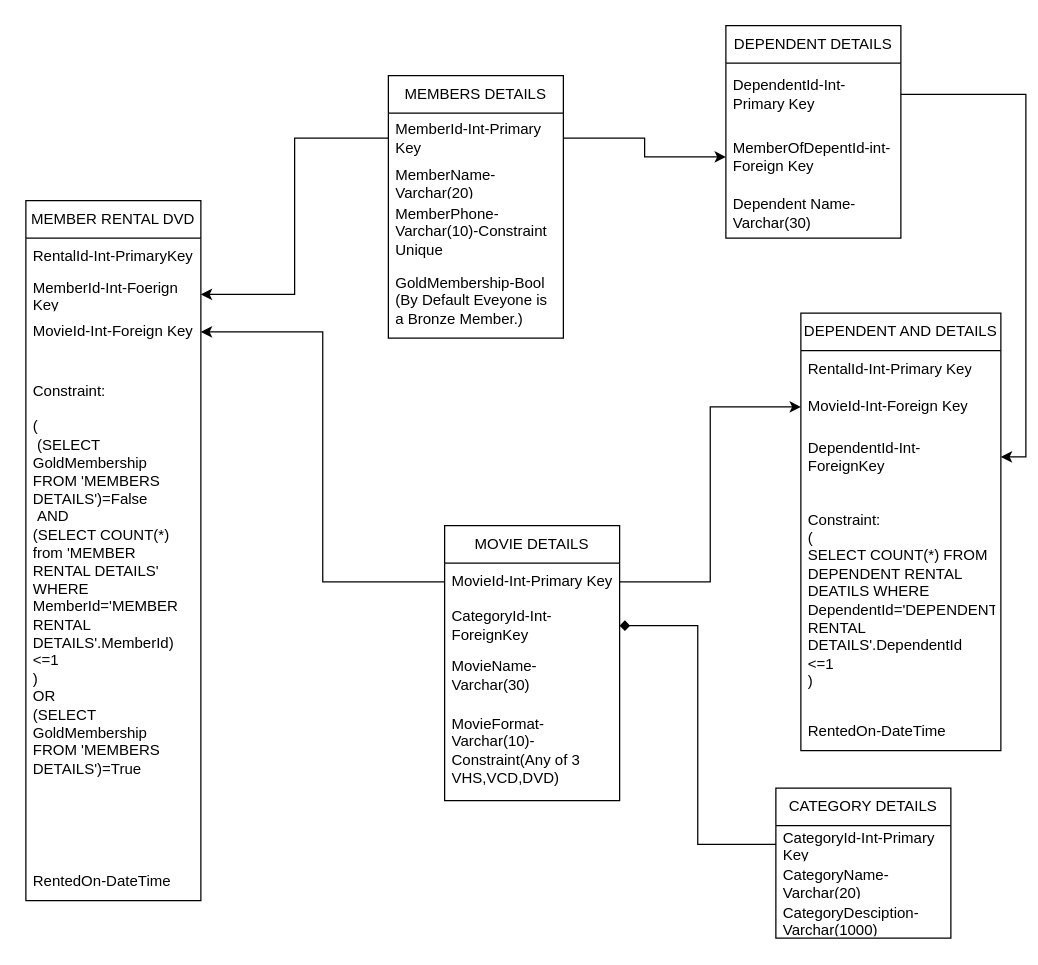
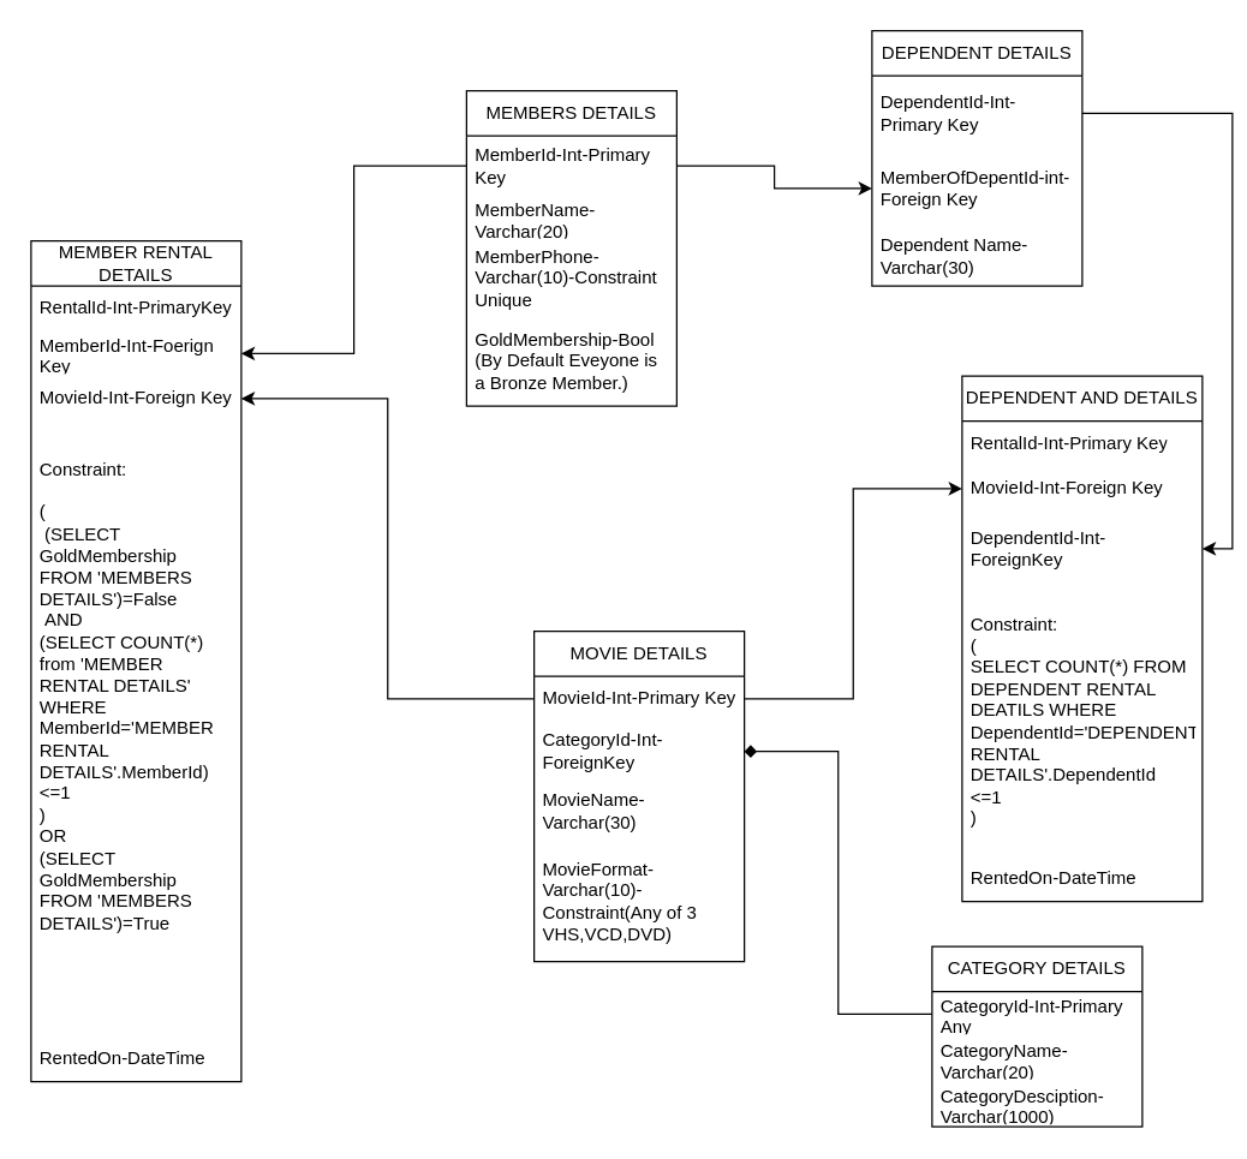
  <mxCell id="0" />
  <mxCell id="1" parent="0" />
  <mxCell id="2" value="MOVIE DETAILS" style="swimlane;fontStyle=0;childLayout=stackLayout;horizontal=1;startSize=30;horizontalStack=0;resizeParent=1;resizeParentMax=0;resizeLast=0;collapsible=1;marginBottom=0;whiteSpace=wrap;html=1;" vertex="1" parent="1"><mxGeometry x="355" y="420" width="140" height="220" as="geometry" /></mxCell>
  <mxCell id="3" value="MovieId-Int-Primary Key" style="text;strokeColor=none;fillColor=none;align=left;verticalAlign=middle;spacingLeft=4;spacingRight=4;overflow=hidden;points=[[0,0.5],[1,0.5]];portConstraint=eastwest;rotatable=0;whiteSpace=wrap;html=1;" vertex="1" parent="2"><mxGeometry y="30" width="140" height="30" as="geometry" /></mxCell>
  <mxCell id="4" value="CategoryId-Int-ForeignKey" style="text;strokeColor=none;fillColor=none;align=left;verticalAlign=middle;spacingLeft=4;spacingRight=4;overflow=hidden;points=[[0,0.5],[1,0.5]];portConstraint=eastwest;rotatable=0;whiteSpace=wrap;html=1;" vertex="1" parent="2"><mxGeometry y="60" width="140" height="40" as="geometry" /></mxCell>
  <mxCell id="5" value="MovieName-Varchar(30)" style="text;strokeColor=none;fillColor=none;align=left;verticalAlign=middle;spacingLeft=4;spacingRight=4;overflow=hidden;points=[[0,0.5],[1,0.5]];portConstraint=eastwest;rotatable=0;whiteSpace=wrap;html=1;" vertex="1" parent="2"><mxGeometry y="100" width="140" height="40" as="geometry" /></mxCell>
  <mxCell id="6" value="MovieFormat-Varchar(10)-Constraint(Any of 3 VHS,VCD,DVD)" style="text;strokeColor=none;fillColor=none;align=left;verticalAlign=middle;spacingLeft=4;spacingRight=4;overflow=hidden;points=[[0,0.5],[1,0.5]];portConstraint=eastwest;rotatable=0;whiteSpace=wrap;html=1;" vertex="1" parent="2"><mxGeometry y="140" width="140" height="80" as="geometry" /></mxCell>
  <mxCell id="7" value="CATEGORY DETAILS" style="swimlane;fontStyle=0;childLayout=stackLayout;horizontal=1;startSize=30;horizontalStack=0;resizeParent=1;resizeParentMax=0;resizeLast=0;collapsible=1;marginBottom=0;whiteSpace=wrap;html=1;" vertex="1" parent="1"><mxGeometry x="620" y="630" width="140" height="120" as="geometry" /></mxCell>
- <mxCell id="8" value="CategoryId-Int-Primary Key" style="text;strokeColor=none;fillColor=none;align=left;verticalAlign=middle;spacingLeft=4;spacingRight=4;overflow=hidden;points=[[0,0.5],[1,0.5]];portConstraint=eastwest;rotatable=0;whiteSpace=wrap;html=1;" vertex="1" parent="7"><mxGeometry y="30" width="140" height="30" as="geometry" /></mxCell>
+ <mxCell id="8" value="CategoryId-Int-Primary Any" style="text;strokeColor=none;fillColor=none;align=left;verticalAlign=middle;spacingLeft=4;spacingRight=4;overflow=hidden;points=[[0,0.5],[1,0.5]];portConstraint=eastwest;rotatable=0;whiteSpace=wrap;html=1;" vertex="1" parent="7"><mxGeometry y="30" width="140" height="30" as="geometry" /></mxCell>
  <mxCell id="9" value="CategoryName-Varchar(20)" style="text;strokeColor=none;fillColor=none;align=left;verticalAlign=middle;spacingLeft=4;spacingRight=4;overflow=hidden;points=[[0,0.5],[1,0.5]];portConstraint=eastwest;rotatable=0;whiteSpace=wrap;html=1;" vertex="1" parent="7"><mxGeometry y="60" width="140" height="30" as="geometry" /></mxCell>
  <mxCell id="10" value="CategoryDesciption-Varchar(1000)" style="text;strokeColor=none;fillColor=none;align=left;verticalAlign=middle;spacingLeft=4;spacingRight=4;overflow=hidden;points=[[0,0.5],[1,0.5]];portConstraint=eastwest;rotatable=0;whiteSpace=wrap;html=1;" vertex="1" parent="7"><mxGeometry y="90" width="140" height="30" as="geometry" /></mxCell>
  <mxCell id="11" style="edgeStyle=orthogonalEdgeStyle;rounded=0;orthogonalLoop=1;jettySize=auto;html=1;endArrow=diamond;" edge="1" parent="1" source="8" target="4"><mxGeometry relative="1" as="geometry" /></mxCell>
  <mxCell id="12" value="MEMBERS DETAILS" style="swimlane;fontStyle=0;childLayout=stackLayout;horizontal=1;startSize=30;horizontalStack=0;resizeParent=1;resizeParentMax=0;resizeLast=0;collapsible=1;marginBottom=0;whiteSpace=wrap;html=1;" vertex="1" parent="1"><mxGeometry x="310" y="60" width="140" height="210" as="geometry" /></mxCell>
  <mxCell id="13" value="MemberId-Int-Primary Key" style="text;strokeColor=none;fillColor=none;align=left;verticalAlign=middle;spacingLeft=4;spacingRight=4;overflow=hidden;points=[[0,0.5],[1,0.5]];portConstraint=eastwest;rotatable=0;whiteSpace=wrap;html=1;" vertex="1" parent="12"><mxGeometry y="30" width="140" height="40" as="geometry" /></mxCell>
  <mxCell id="14" value="MemberName-Varchar(20)" style="text;strokeColor=none;fillColor=none;align=left;verticalAlign=middle;spacingLeft=4;spacingRight=4;overflow=hidden;points=[[0,0.5],[1,0.5]];portConstraint=eastwest;rotatable=0;whiteSpace=wrap;html=1;" vertex="1" parent="12"><mxGeometry y="70" width="140" height="30" as="geometry" /></mxCell>
  <mxCell id="15" value="MemberPhone-Varchar(10)-Constraint Unique" style="text;strokeColor=none;fillColor=none;align=left;verticalAlign=middle;spacingLeft=4;spacingRight=4;overflow=hidden;points=[[0,0.5],[1,0.5]];portConstraint=eastwest;rotatable=0;whiteSpace=wrap;html=1;" vertex="1" parent="12"><mxGeometry y="100" width="140" height="50" as="geometry" /></mxCell>
  <mxCell id="16" value="GoldMembership-Bool&lt;div&gt;(By Default Eveyone is&amp;nbsp; a Bronze Member.)&lt;/div&gt;" style="text;strokeColor=none;fillColor=none;align=left;verticalAlign=middle;spacingLeft=4;spacingRight=4;overflow=hidden;points=[[0,0.5],[1,0.5]];portConstraint=eastwest;rotatable=0;whiteSpace=wrap;html=1;" vertex="1" parent="12"><mxGeometry y="150" width="140" height="60" as="geometry" /></mxCell>
  <mxCell id="17" value="DEPENDENT DETAILS" style="swimlane;fontStyle=0;childLayout=stackLayout;horizontal=1;startSize=30;horizontalStack=0;resizeParent=1;resizeParentMax=0;resizeLast=0;collapsible=1;marginBottom=0;whiteSpace=wrap;html=1;" vertex="1" parent="1"><mxGeometry x="580" y="20" width="140" height="170" as="geometry" /></mxCell>
  <mxCell id="18" value="DependentId-Int-Primary Key" style="text;strokeColor=none;fillColor=none;align=left;verticalAlign=middle;spacingLeft=4;spacingRight=4;overflow=hidden;points=[[0,0.5],[1,0.5]];portConstraint=eastwest;rotatable=0;whiteSpace=wrap;html=1;" vertex="1" parent="17"><mxGeometry y="30" width="140" height="50" as="geometry" /></mxCell>
  <mxCell id="19" value="MemberOfDepentId-int-Foreign Key" style="text;strokeColor=none;fillColor=none;align=left;verticalAlign=middle;spacingLeft=4;spacingRight=4;overflow=hidden;points=[[0,0.5],[1,0.5]];portConstraint=eastwest;rotatable=0;whiteSpace=wrap;html=1;" vertex="1" parent="17"><mxGeometry y="80" width="140" height="50" as="geometry" /></mxCell>
  <mxCell id="20" value="Dependent Name-Varchar(30)" style="text;strokeColor=none;fillColor=none;align=left;verticalAlign=middle;spacingLeft=4;spacingRight=4;overflow=hidden;points=[[0,0.5],[1,0.5]];portConstraint=eastwest;rotatable=0;whiteSpace=wrap;html=1;" vertex="1" parent="17"><mxGeometry y="130" width="140" height="40" as="geometry" /></mxCell>
  <mxCell id="21" style="edgeStyle=orthogonalEdgeStyle;rounded=0;orthogonalLoop=1;jettySize=auto;html=1;entryX=0;entryY=0.5;entryDx=0;entryDy=0;" edge="1" parent="1" source="13" target="19"><mxGeometry relative="1" as="geometry" /></mxCell>
- <mxCell id="22" value="MEMBER RENTAL DVD" style="swimlane;fontStyle=0;childLayout=stackLayout;horizontal=1;startSize=30;horizontalStack=0;resizeParent=1;resizeParentMax=0;resizeLast=0;collapsible=1;marginBottom=0;whiteSpace=wrap;html=1;" vertex="1" parent="1"><mxGeometry x="20" y="160" width="140" height="560" as="geometry" /></mxCell>
+ <mxCell id="22" value="MEMBER RENTAL DETAILS" style="swimlane;fontStyle=0;childLayout=stackLayout;horizontal=1;startSize=30;horizontalStack=0;resizeParent=1;resizeParentMax=0;resizeLast=0;collapsible=1;marginBottom=0;whiteSpace=wrap;html=1;" vertex="1" parent="1"><mxGeometry x="20" y="160" width="140" height="560" as="geometry" /></mxCell>
  <mxCell id="23" value="RentalId-Int-PrimaryKey" style="text;strokeColor=none;fillColor=none;align=left;verticalAlign=middle;spacingLeft=4;spacingRight=4;overflow=hidden;points=[[0,0.5],[1,0.5]];portConstraint=eastwest;rotatable=0;whiteSpace=wrap;html=1;" vertex="1" parent="22"><mxGeometry y="30" width="140" height="30" as="geometry" /></mxCell>
  <mxCell id="24" value="MemberId-Int-Foerign Key" style="text;strokeColor=none;fillColor=none;align=left;verticalAlign=middle;spacingLeft=4;spacingRight=4;overflow=hidden;points=[[0,0.5],[1,0.5]];portConstraint=eastwest;rotatable=0;whiteSpace=wrap;html=1;" vertex="1" parent="22"><mxGeometry y="60" width="140" height="30" as="geometry" /></mxCell>
  <mxCell id="25" value="MovieId-Int-Foreign Key" style="text;strokeColor=none;fillColor=none;align=left;verticalAlign=middle;spacingLeft=4;spacingRight=4;overflow=hidden;points=[[0,0.5],[1,0.5]];portConstraint=eastwest;rotatable=0;whiteSpace=wrap;html=1;" vertex="1" parent="22"><mxGeometry y="90" width="140" height="30" as="geometry" /></mxCell>
  <mxCell id="26" value="Constraint:&lt;div&gt;&lt;br&gt;&lt;/div&gt;&lt;div&gt;(&lt;/div&gt;&lt;div&gt;&amp;nbsp;(SELECT GoldMembership FROM 'MEMBERS DETAILS')=False&lt;/div&gt;&lt;div&gt;&amp;nbsp;AND&amp;nbsp;&lt;/div&gt;&lt;div&gt;(SELECT COUNT(*) from 'MEMBER RENTAL DETAILS' WHERE MemberId='MEMBER RENTAL DETAILS'.MemberId)&amp;lt;=1&lt;/div&gt;&lt;div&gt;)&lt;div&gt;OR&lt;/div&gt;&lt;div&gt;&lt;div&gt;(SELECT GoldMembership FROM 'MEMBERS DETAILS')=True&lt;/div&gt;&lt;div&gt;&lt;br&gt;&lt;/div&gt;&lt;/div&gt;&lt;div&gt;&lt;br&gt;&lt;/div&gt;&lt;div&gt;&lt;br&gt;&lt;/div&gt;&lt;/div&gt;" style="text;strokeColor=none;fillColor=none;align=left;verticalAlign=middle;spacingLeft=4;spacingRight=4;overflow=hidden;points=[[0,0.5],[1,0.5]];portConstraint=eastwest;rotatable=0;whiteSpace=wrap;html=1;" vertex="1" parent="22"><mxGeometry y="120" width="140" height="410" as="geometry" /></mxCell>
  <mxCell id="27" value="RentedOn-DateTime" style="text;strokeColor=none;fillColor=none;align=left;verticalAlign=middle;spacingLeft=4;spacingRight=4;overflow=hidden;points=[[0,0.5],[1,0.5]];portConstraint=eastwest;rotatable=0;whiteSpace=wrap;html=1;" vertex="1" parent="22"><mxGeometry y="530" width="140" height="30" as="geometry" /></mxCell>
  <mxCell id="28" value="DEPENDENT AND DETAILS" style="swimlane;fontStyle=0;childLayout=stackLayout;horizontal=1;startSize=30;horizontalStack=0;resizeParent=1;resizeParentMax=0;resizeLast=0;collapsible=1;marginBottom=0;whiteSpace=wrap;html=1;" vertex="1" parent="1"><mxGeometry x="640" y="250" width="160" height="350" as="geometry" /></mxCell>
  <mxCell id="29" value="RentalId-Int-Primary Key" style="text;strokeColor=none;fillColor=none;align=left;verticalAlign=middle;spacingLeft=4;spacingRight=4;overflow=hidden;points=[[0,0.5],[1,0.5]];portConstraint=eastwest;rotatable=0;whiteSpace=wrap;html=1;" vertex="1" parent="28"><mxGeometry y="30" width="160" height="30" as="geometry" /></mxCell>
  <mxCell id="30" value="MovieId-Int-Foreign Key" style="text;strokeColor=none;fillColor=none;align=left;verticalAlign=middle;spacingLeft=4;spacingRight=4;overflow=hidden;points=[[0,0.5],[1,0.5]];portConstraint=eastwest;rotatable=0;whiteSpace=wrap;html=1;" vertex="1" parent="28"><mxGeometry y="60" width="160" height="30" as="geometry" /></mxCell>
  <mxCell id="31" value="DependentId-Int-ForeignKey" style="text;strokeColor=none;fillColor=none;align=left;verticalAlign=middle;spacingLeft=4;spacingRight=4;overflow=hidden;points=[[0,0.5],[1,0.5]];portConstraint=eastwest;rotatable=0;whiteSpace=wrap;html=1;" vertex="1" parent="28"><mxGeometry y="90" width="160" height="50" as="geometry" /></mxCell>
  <mxCell id="32" value="Constraint:&lt;div&gt;(&lt;/div&gt;&lt;div&gt;SELECT COUNT(*) FROM DEPENDENT RENTAL DEATILS WHERE DependentId='DEPENDENT RENTAL DETAILS'.DependentId&lt;/div&gt;&lt;div&gt;&amp;lt;=1&lt;/div&gt;&lt;div&gt;)&lt;/div&gt;" style="text;strokeColor=none;fillColor=none;align=left;verticalAlign=middle;spacingLeft=4;spacingRight=4;overflow=hidden;points=[[0,0.5],[1,0.5]];portConstraint=eastwest;rotatable=0;whiteSpace=wrap;html=1;" vertex="1" parent="28"><mxGeometry y="140" width="160" height="180" as="geometry" /></mxCell>
  <mxCell id="33" value="RentedOn-DateTime" style="text;strokeColor=none;fillColor=none;align=left;verticalAlign=middle;spacingLeft=4;spacingRight=4;overflow=hidden;points=[[0,0.5],[1,0.5]];portConstraint=eastwest;rotatable=0;whiteSpace=wrap;html=1;" vertex="1" parent="28"><mxGeometry y="320" width="160" height="30" as="geometry" /></mxCell>
  <mxCell id="34" style="edgeStyle=orthogonalEdgeStyle;rounded=0;orthogonalLoop=1;jettySize=auto;html=1;entryX=0;entryY=0.5;entryDx=0;entryDy=0;" edge="1" parent="1" source="3" target="30"><mxGeometry relative="1" as="geometry" /></mxCell>
  <mxCell id="35" style="edgeStyle=orthogonalEdgeStyle;rounded=0;orthogonalLoop=1;jettySize=auto;html=1;entryX=1;entryY=0.5;entryDx=0;entryDy=0;" edge="1" parent="1" source="3" target="25"><mxGeometry relative="1" as="geometry" /></mxCell>
  <mxCell id="36" style="edgeStyle=orthogonalEdgeStyle;rounded=0;orthogonalLoop=1;jettySize=auto;html=1;entryX=1;entryY=0.5;entryDx=0;entryDy=0;" edge="1" parent="1" source="18" target="31"><mxGeometry relative="1" as="geometry" /></mxCell>
  <mxCell id="37" style="edgeStyle=orthogonalEdgeStyle;rounded=0;orthogonalLoop=1;jettySize=auto;html=1;entryX=1;entryY=0.5;entryDx=0;entryDy=0;" edge="1" parent="1" source="13" target="24"><mxGeometry relative="1" as="geometry" /></mxCell>
